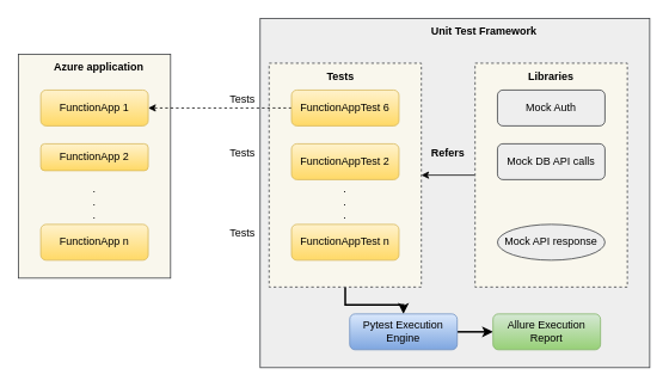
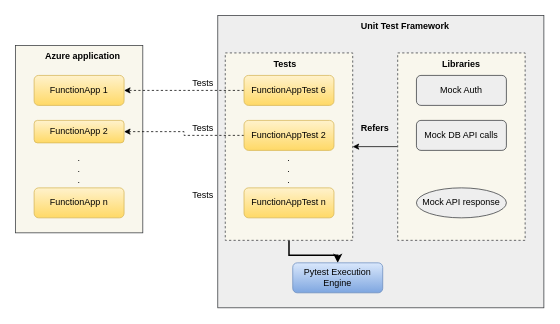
  <mxCell id="0" />
  <mxCell id="1" parent="0" />
  <mxCell id="2" value="" style="rounded=0;whiteSpace=wrap;html=1;fillColor=#eeeeee;strokeColor=#36393d;" vertex="1" parent="1"><mxGeometry x="290" y="20" width="435" height="390" as="geometry" /></mxCell>
  <mxCell id="3" value="" style="rounded=0;whiteSpace=wrap;html=1;fillColor=#f9f7ed;strokeColor=#36393d;" vertex="1" parent="1"><mxGeometry x="20" y="60" width="170" height="250" as="geometry" /></mxCell>
  <mxCell id="4" value="FunctionApp 1" style="rounded=1;whiteSpace=wrap;html=1;fillColor=#fff2cc;gradientColor=#ffd966;strokeColor=#d6b656;" vertex="1" parent="1"><mxGeometry x="45" y="100" width="120" height="40" as="geometry" /></mxCell>
  <mxCell id="5" value="FunctionApp 2" style="rounded=1;whiteSpace=wrap;html=1;fillColor=#fff2cc;gradientColor=#ffd966;strokeColor=#d6b656;" vertex="1" parent="1"><mxGeometry x="45" y="160" width="120" height="30" as="geometry" /></mxCell>
  <mxCell id="6" value="FunctionApp n" style="rounded=1;whiteSpace=wrap;html=1;fillColor=#fff2cc;gradientColor=#ffd966;strokeColor=#d6b656;" vertex="1" parent="1"><mxGeometry x="45" y="250" width="120" height="40" as="geometry" /></mxCell>
  <mxCell id="7" value="Azure application" style="text;html=1;strokeColor=none;fillColor=none;align=center;verticalAlign=middle;whiteSpace=wrap;rounded=0;fontStyle=1" vertex="1" parent="1"><mxGeometry x="50" y="60" width="120" height="30" as="geometry" /></mxCell>
  <mxCell id="8" value=".&lt;br&gt;.&lt;br&gt;." style="text;html=1;strokeColor=none;fillColor=none;align=center;verticalAlign=middle;whiteSpace=wrap;rounded=0;" vertex="1" parent="1"><mxGeometry x="75" y="210" width="60" height="30" as="geometry" /></mxCell>
  <mxCell id="9" style="edgeStyle=orthogonalEdgeStyle;rounded=0;orthogonalLoop=1;jettySize=auto;html=1;exitX=0.5;exitY=1;exitDx=0;exitDy=0;entryX=0.5;entryY=0;entryDx=0;entryDy=0;strokeWidth=2;" edge="1" parent="1" source="10" target="23"><mxGeometry relative="1" as="geometry" /></mxCell>
  <mxCell id="10" value="" style="rounded=0;whiteSpace=wrap;html=1;dashed=1;fillColor=#f9f7ed;strokeColor=#36393d;" vertex="1" parent="1"><mxGeometry x="300" y="70" width="170" height="250" as="geometry" /></mxCell>
  <mxCell id="11" style="edgeStyle=orthogonalEdgeStyle;rounded=0;orthogonalLoop=1;jettySize=auto;html=1;exitX=0;exitY=0.5;exitDx=0;exitDy=0;entryX=1;entryY=0.5;entryDx=0;entryDy=0;dashed=1;" edge="1" parent="1" source="12" target="4"><mxGeometry relative="1" as="geometry" /></mxCell>
  <mxCell id="12" value="FunctionAppTest 6" style="rounded=1;whiteSpace=wrap;html=1;fillColor=#fff2cc;gradientColor=#ffd966;strokeColor=#d6b656;" vertex="1" parent="1"><mxGeometry x="325" y="100" width="120" height="40" as="geometry" /></mxCell>
+ <mxCell id="13" style="edgeStyle=orthogonalEdgeStyle;rounded=0;orthogonalLoop=1;jettySize=auto;html=1;exitX=0;exitY=0.5;exitDx=0;exitDy=0;entryX=1;entryY=0.5;entryDx=0;entryDy=0;dashed=1;" edge="1" parent="1" source="14" target="5"><mxGeometry relative="1" as="geometry" /></mxCell>
  <mxCell id="14" value="FunctionAppTest 2" style="rounded=1;whiteSpace=wrap;html=1;fillColor=#fff2cc;gradientColor=#ffd966;strokeColor=#d6b656;" vertex="1" parent="1"><mxGeometry x="325" y="160" width="120" height="40" as="geometry" /></mxCell>
  <mxCell id="15" value="FunctionAppTest n" style="rounded=1;whiteSpace=wrap;html=1;fillColor=#fff2cc;gradientColor=#ffd966;strokeColor=#d6b656;" vertex="1" parent="1"><mxGeometry x="325" y="250" width="120" height="40" as="geometry" /></mxCell>
  <mxCell id="16" value="Unit Test Framework" style="text;html=1;strokeColor=none;fillColor=none;align=center;verticalAlign=middle;whiteSpace=wrap;rounded=0;fontStyle=1" vertex="1" parent="1"><mxGeometry x="480" y="20" width="120" height="30" as="geometry" /></mxCell>
  <mxCell id="17" value=".&lt;br&gt;.&lt;br&gt;." style="text;html=1;strokeColor=none;fillColor=none;align=center;verticalAlign=middle;whiteSpace=wrap;rounded=0;" vertex="1" parent="1"><mxGeometry x="355" y="210" width="60" height="30" as="geometry" /></mxCell>
  <mxCell id="18" value="Tests" style="text;html=1;align=center;verticalAlign=middle;resizable=0;points=[];autosize=1;strokeColor=none;fillColor=none;" vertex="1" parent="1"><mxGeometry x="250" y="100" width="40" height="20" as="geometry" /></mxCell>
  <mxCell id="19" value="Tests" style="text;html=1;align=center;verticalAlign=middle;resizable=0;points=[];autosize=1;strokeColor=none;fillColor=none;" vertex="1" parent="1"><mxGeometry x="250" y="160" width="40" height="20" as="geometry" /></mxCell>
  <mxCell id="20" value="Tests" style="text;html=1;align=center;verticalAlign=middle;resizable=0;points=[];autosize=1;strokeColor=none;fillColor=none;" vertex="1" parent="1"><mxGeometry x="250" y="250" width="40" height="20" as="geometry" /></mxCell>
  <mxCell id="21" value="Mock Auth" style="rounded=1;whiteSpace=wrap;html=1;fillColor=#f5f5f5;gradientColor=#b3b3b3;strokeColor=#666666;" vertex="1" parent="1"><mxGeometry x="560" y="100" width="120" height="40" as="geometry" /></mxCell>
- <mxCell id="22" style="edgeStyle=orthogonalEdgeStyle;rounded=0;orthogonalLoop=1;jettySize=auto;html=1;exitX=1;exitY=0.5;exitDx=0;exitDy=0;entryX=0;entryY=0.5;entryDx=0;entryDy=0;strokeWidth=2;" edge="1" parent="1" source="23" target="24"><mxGeometry relative="1" as="geometry" /></mxCell>
  <mxCell id="23" value="Pytest Execution Engine" style="rounded=1;whiteSpace=wrap;html=1;fillColor=#dae8fc;gradientColor=#7ea6e0;strokeColor=#6c8ebf;" vertex="1" parent="1"><mxGeometry x="390" y="350" width="120" height="40" as="geometry" /></mxCell>
- <mxCell id="24" value="Allure Execution Report" style="rounded=1;whiteSpace=wrap;html=1;fillColor=#d5e8d4;strokeColor=#82b366;gradientColor=#97d077;" vertex="1" parent="1"><mxGeometry x="550" y="350" width="120" height="40" as="geometry" /></mxCell>
  <mxCell id="25" value="Tests" style="text;html=1;strokeColor=none;fillColor=none;align=center;verticalAlign=middle;whiteSpace=wrap;rounded=0;fontStyle=1" vertex="1" parent="1"><mxGeometry x="350" y="70" width="60" height="30" as="geometry" /></mxCell>
  <mxCell id="26" style="edgeStyle=orthogonalEdgeStyle;rounded=0;orthogonalLoop=1;jettySize=auto;html=1;exitX=0;exitY=0.5;exitDx=0;exitDy=0;entryX=1;entryY=0.5;entryDx=0;entryDy=0;" edge="1" parent="1" source="27" target="10"><mxGeometry relative="1" as="geometry" /></mxCell>
  <mxCell id="27" value="" style="rounded=0;whiteSpace=wrap;html=1;dashed=1;fillColor=#f9f7ed;strokeColor=#36393d;" vertex="1" parent="1"><mxGeometry x="530" y="70" width="170" height="250" as="geometry" /></mxCell>
  <mxCell id="28" value="Libraries" style="text;html=1;strokeColor=none;fillColor=none;align=center;verticalAlign=middle;whiteSpace=wrap;rounded=0;fontStyle=1" vertex="1" parent="1"><mxGeometry x="585" y="70" width="60" height="30" as="geometry" /></mxCell>
  <mxCell id="29" value="Mock Auth" style="rounded=1;whiteSpace=wrap;html=1;fillColor=#eeeeee;strokeColor=#36393d;" vertex="1" parent="1"><mxGeometry x="555" y="100" width="120" height="40" as="geometry" /></mxCell>
  <mxCell id="30" value="Mock DB API calls" style="rounded=1;whiteSpace=wrap;html=1;fillColor=#eeeeee;strokeColor=#36393d;" vertex="1" parent="1"><mxGeometry x="555" y="160" width="120" height="40" as="geometry" /></mxCell>
  <mxCell id="31" value="Mock API response" style="ellipse;whiteSpace=wrap;html=1;fillColor=#eeeeee;strokeColor=#36393d;" vertex="1" parent="1"><mxGeometry x="555" y="250" width="120" height="40" as="geometry" /></mxCell>
  <mxCell id="32" value="&lt;b&gt;Refers&lt;/b&gt;" style="text;html=1;strokeColor=none;fillColor=none;align=center;verticalAlign=middle;whiteSpace=wrap;rounded=0;" vertex="1" parent="1"><mxGeometry x="470" y="155" width="60" height="30" as="geometry" /></mxCell>
